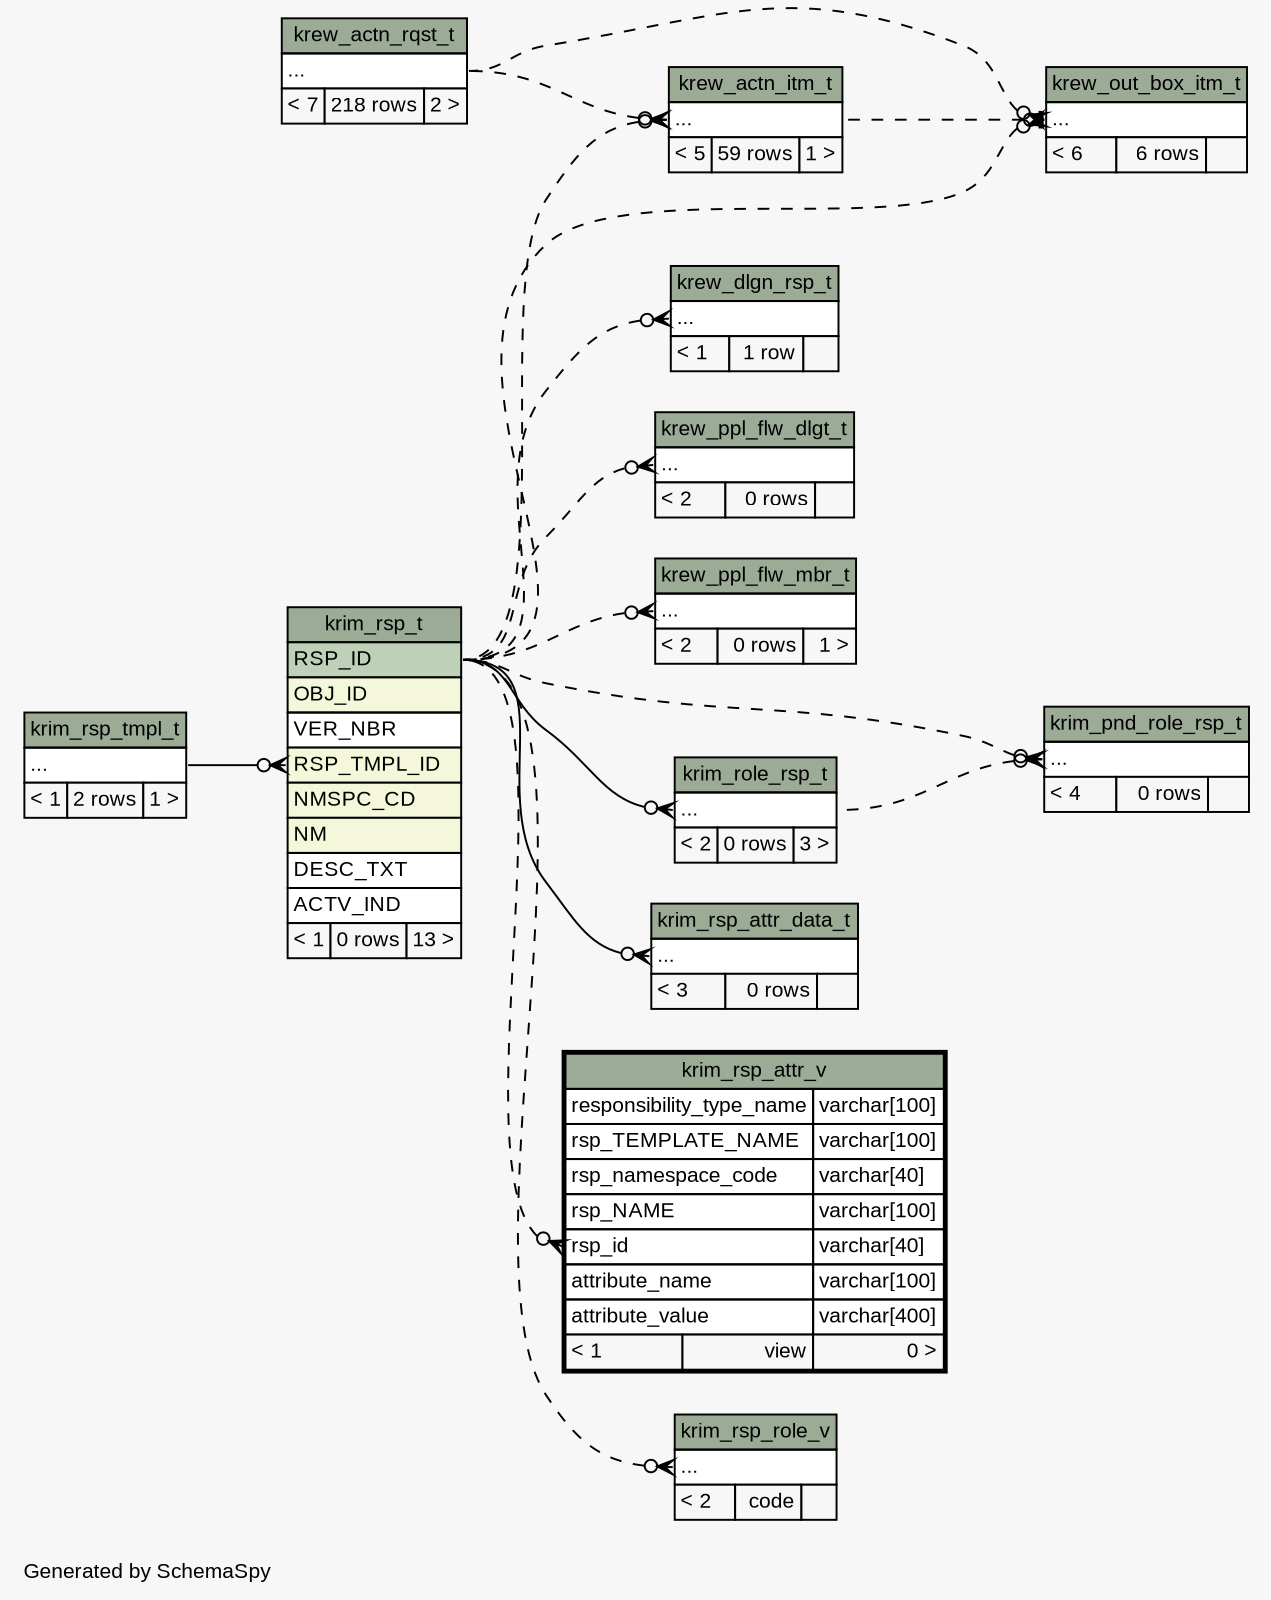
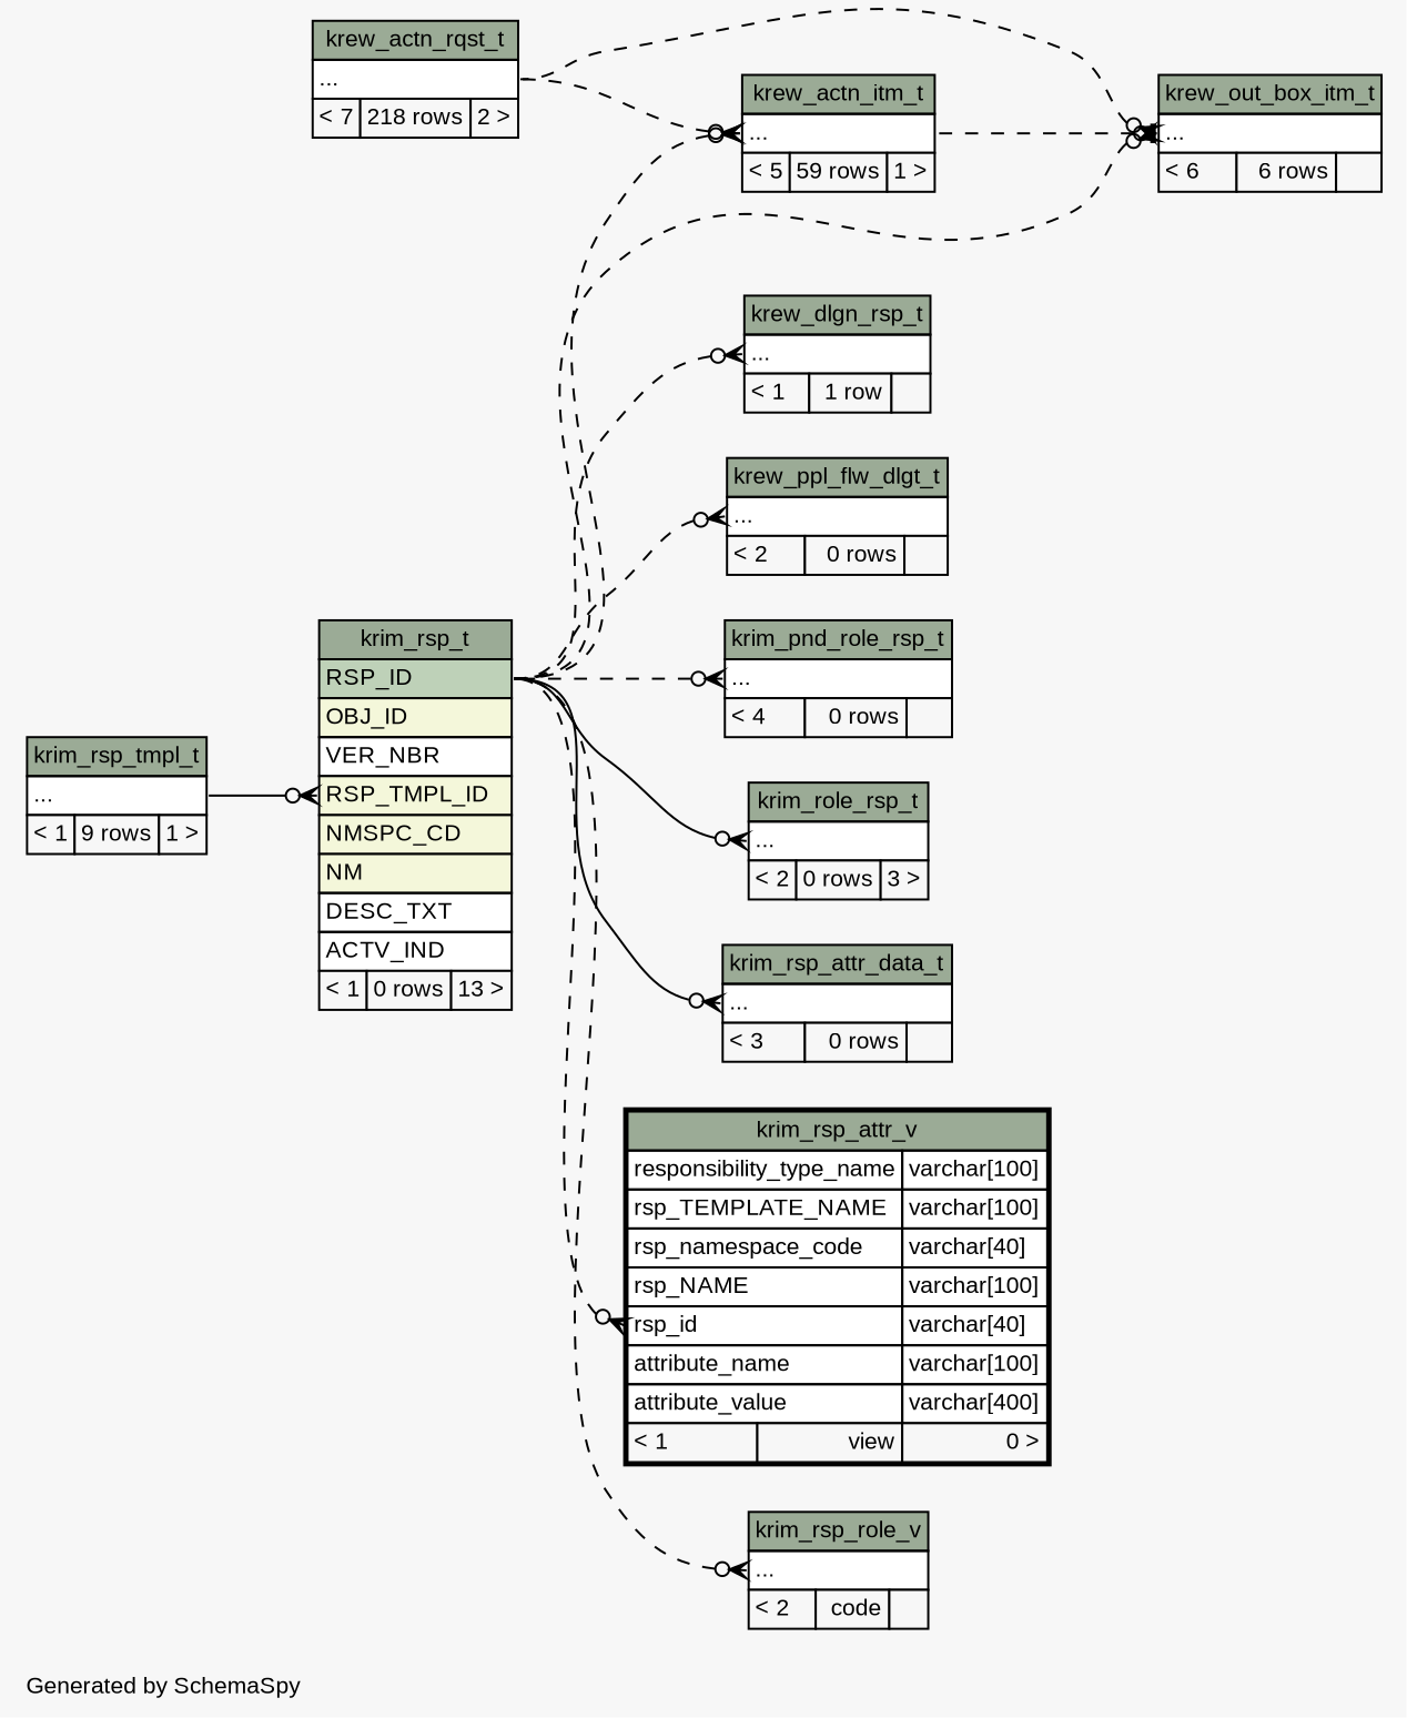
  digraph {
    bgcolor="#f7f7f7"
    fontname="Liberation Sans"
    fontsize=11
    label="\nGenerated by SchemaSpy"
    labeljust=l
    nodesep=0.18
    rankdir=RL
    ranksep=0.46
    node [fontname="Liberation Sans" fontsize=11 shape=plaintext]
    edge [arrowhead=none arrowsize=0.8 arrowtail=crowodot dir=back fontname="Liberation Sans" headport="RSP_ID:e" style=dashed tailport="elipses:w"]
    n1 [label=<     <TABLE BORDER="0" CELLBORDER="1" CELLSPACING="0" BGCOLOR="#ffffff">       <TR><TD COLSPAN="3" BGCOLOR="#9bab96" ALIGN="CENTER">krew_actn_itm_t</TD></TR>       <TR><TD PORT="elipses" COLSPAN="3" ALIGN="LEFT">...</TD></TR>       <TR><TD ALIGN="LEFT" BGCOLOR="#f7f7f7">&lt; 5</TD><TD ALIGN="RIGHT" BGCOLOR="#f7f7f7">59 rows</TD><TD ALIGN="RIGHT" BGCOLOR="#f7f7f7">1 &gt;</TD></TR>     </TABLE>>]
    n2 [label=<     <TABLE BORDER="0" CELLBORDER="1" CELLSPACING="0" BGCOLOR="#ffffff">       <TR><TD COLSPAN="3" BGCOLOR="#9bab96" ALIGN="CENTER">krew_actn_rqst_t</TD></TR>       <TR><TD PORT="elipses" COLSPAN="3" ALIGN="LEFT">...</TD></TR>       <TR><TD ALIGN="LEFT" BGCOLOR="#f7f7f7">&lt; 7</TD><TD ALIGN="RIGHT" BGCOLOR="#f7f7f7">218 rows</TD><TD ALIGN="RIGHT" BGCOLOR="#f7f7f7">2 &gt;</TD></TR>     </TABLE>>]
    n3 [label=<     <TABLE BORDER="0" CELLBORDER="1" CELLSPACING="0" BGCOLOR="#ffffff">       <TR><TD COLSPAN="3" BGCOLOR="#9bab96" ALIGN="CENTER">krim_rsp_t</TD></TR>       <TR><TD PORT="RSP_ID" COLSPAN="3" BGCOLOR="#bed1b8" ALIGN="LEFT">RSP_ID</TD></TR>       <TR><TD PORT="OBJ_ID" COLSPAN="3" BGCOLOR="#f4f7da" ALIGN="LEFT">OBJ_ID</TD></TR>       <TR><TD PORT="VER_NBR" COLSPAN="3" ALIGN="LEFT">VER_NBR</TD></TR>       <TR><TD PORT="RSP_TMPL_ID" COLSPAN="3" BGCOLOR="#f4f7da" ALIGN="LEFT">RSP_TMPL_ID</TD></TR>       <TR><TD PORT="NMSPC_CD" COLSPAN="3" BGCOLOR="#f4f7da" ALIGN="LEFT">NMSPC_CD</TD></TR>       <TR><TD PORT="NM" COLSPAN="3" BGCOLOR="#f4f7da" ALIGN="LEFT">NM</TD></TR>       <TR><TD PORT="DESC_TXT" COLSPAN="3" ALIGN="LEFT">DESC_TXT</TD></TR>       <TR><TD PORT="ACTV_IND" COLSPAN="3" ALIGN="LEFT">ACTV_IND</TD></TR>       <TR><TD ALIGN="LEFT" BGCOLOR="#f7f7f7">&lt; 1</TD><TD ALIGN="RIGHT" BGCOLOR="#f7f7f7">0 rows</TD><TD ALIGN="RIGHT" BGCOLOR="#f7f7f7">13 &gt;</TD></TR>     </TABLE>>]
-   n4 [label=<     <TABLE BORDER="0" CELLBORDER="1" CELLSPACING="0" BGCOLOR="#ffffff">       <TR><TD COLSPAN="3" BGCOLOR="#9bab96" ALIGN="CENTER">krim_rsp_tmpl_t</TD></TR>       <TR><TD PORT="elipses" COLSPAN="3" ALIGN="LEFT">...</TD></TR>       <TR><TD ALIGN="LEFT" BGCOLOR="#f7f7f7">&lt; 1</TD><TD ALIGN="RIGHT" BGCOLOR="#f7f7f7">2 rows</TD><TD ALIGN="RIGHT" BGCOLOR="#f7f7f7">1 &gt;</TD></TR>     </TABLE>>]
+   n4 [label=<     <TABLE BORDER="0" CELLBORDER="1" CELLSPACING="0" BGCOLOR="#ffffff">       <TR><TD COLSPAN="3" BGCOLOR="#9bab96" ALIGN="CENTER">krim_rsp_tmpl_t</TD></TR>       <TR><TD PORT="elipses" COLSPAN="3" ALIGN="LEFT">...</TD></TR>       <TR><TD ALIGN="LEFT" BGCOLOR="#f7f7f7">&lt; 1</TD><TD ALIGN="RIGHT" BGCOLOR="#f7f7f7">9 rows</TD><TD ALIGN="RIGHT" BGCOLOR="#f7f7f7">1 &gt;</TD></TR>     </TABLE>>]
    n5 [label=<     <TABLE BORDER="0" CELLBORDER="1" CELLSPACING="0" BGCOLOR="#ffffff">       <TR><TD COLSPAN="3" BGCOLOR="#9bab96" ALIGN="CENTER">krew_dlgn_rsp_t</TD></TR>       <TR><TD PORT="elipses" COLSPAN="3" ALIGN="LEFT">...</TD></TR>       <TR><TD ALIGN="LEFT" BGCOLOR="#f7f7f7">&lt; 1</TD><TD ALIGN="RIGHT" BGCOLOR="#f7f7f7">1 row</TD><TD ALIGN="RIGHT" BGCOLOR="#f7f7f7">  </TD></TR>     </TABLE>>]
    n6 [label=<     <TABLE BORDER="0" CELLBORDER="1" CELLSPACING="0" BGCOLOR="#ffffff">       <TR><TD COLSPAN="3" BGCOLOR="#9bab96" ALIGN="CENTER">krew_out_box_itm_t</TD></TR>       <TR><TD PORT="elipses" COLSPAN="3" ALIGN="LEFT">...</TD></TR>       <TR><TD ALIGN="LEFT" BGCOLOR="#f7f7f7">&lt; 6</TD><TD ALIGN="RIGHT" BGCOLOR="#f7f7f7">6 rows</TD><TD ALIGN="RIGHT" BGCOLOR="#f7f7f7">  </TD></TR>     </TABLE>>]
    n7 [label=<     <TABLE BORDER="0" CELLBORDER="1" CELLSPACING="0" BGCOLOR="#ffffff">       <TR><TD COLSPAN="3" BGCOLOR="#9bab96" ALIGN="CENTER">krew_ppl_flw_dlgt_t</TD></TR>       <TR><TD PORT="elipses" COLSPAN="3" ALIGN="LEFT">...</TD></TR>       <TR><TD ALIGN="LEFT" BGCOLOR="#f7f7f7">&lt; 2</TD><TD ALIGN="RIGHT" BGCOLOR="#f7f7f7">0 rows</TD><TD ALIGN="RIGHT" BGCOLOR="#f7f7f7">  </TD></TR>     </TABLE>>]
-   n8 [label=<     <TABLE BORDER="0" CELLBORDER="1" CELLSPACING="0" BGCOLOR="#ffffff">       <TR><TD COLSPAN="3" BGCOLOR="#9bab96" ALIGN="CENTER">krew_ppl_flw_mbr_t</TD></TR>       <TR><TD PORT="elipses" COLSPAN="3" ALIGN="LEFT">...</TD></TR>       <TR><TD ALIGN="LEFT" BGCOLOR="#f7f7f7">&lt; 2</TD><TD ALIGN="RIGHT" BGCOLOR="#f7f7f7">0 rows</TD><TD ALIGN="RIGHT" BGCOLOR="#f7f7f7">1 &gt;</TD></TR>     </TABLE>>]
    n9 [label=<     <TABLE BORDER="0" CELLBORDER="1" CELLSPACING="0" BGCOLOR="#ffffff">       <TR><TD COLSPAN="3" BGCOLOR="#9bab96" ALIGN="CENTER">krim_pnd_role_rsp_t</TD></TR>       <TR><TD PORT="elipses" COLSPAN="3" ALIGN="LEFT">...</TD></TR>       <TR><TD ALIGN="LEFT" BGCOLOR="#f7f7f7">&lt; 4</TD><TD ALIGN="RIGHT" BGCOLOR="#f7f7f7">0 rows</TD><TD ALIGN="RIGHT" BGCOLOR="#f7f7f7">  </TD></TR>     </TABLE>>]
    n10 [label=<     <TABLE BORDER="0" CELLBORDER="1" CELLSPACING="0" BGCOLOR="#ffffff">       <TR><TD COLSPAN="3" BGCOLOR="#9bab96" ALIGN="CENTER">krim_role_rsp_t</TD></TR>       <TR><TD PORT="elipses" COLSPAN="3" ALIGN="LEFT">...</TD></TR>       <TR><TD ALIGN="LEFT" BGCOLOR="#f7f7f7">&lt; 2</TD><TD ALIGN="RIGHT" BGCOLOR="#f7f7f7">0 rows</TD><TD ALIGN="RIGHT" BGCOLOR="#f7f7f7">3 &gt;</TD></TR>     </TABLE>>]
    n11 [label=<     <TABLE BORDER="0" CELLBORDER="1" CELLSPACING="0" BGCOLOR="#ffffff">       <TR><TD COLSPAN="3" BGCOLOR="#9bab96" ALIGN="CENTER">krim_rsp_attr_data_t</TD></TR>       <TR><TD PORT="elipses" COLSPAN="3" ALIGN="LEFT">...</TD></TR>       <TR><TD ALIGN="LEFT" BGCOLOR="#f7f7f7">&lt; 3</TD><TD ALIGN="RIGHT" BGCOLOR="#f7f7f7">0 rows</TD><TD ALIGN="RIGHT" BGCOLOR="#f7f7f7">  </TD></TR>     </TABLE>>]
    n12 [label=<     <TABLE BORDER="2" CELLBORDER="1" CELLSPACING="0" BGCOLOR="#ffffff">       <TR><TD COLSPAN="3" BGCOLOR="#9bab96" ALIGN="CENTER">krim_rsp_attr_v</TD></TR>       <TR><TD PORT="responsibility_type_name" COLSPAN="2" ALIGN="LEFT">responsibility_type_name</TD><TD PORT="responsibility_type_name.type" ALIGN="LEFT">varchar[100]</TD></TR>       <TR><TD PORT="rsp_TEMPLATE_NAME" COLSPAN="2" ALIGN="LEFT">rsp_TEMPLATE_NAME</TD><TD PORT="rsp_TEMPLATE_NAME.type" ALIGN="LEFT">varchar[100]</TD></TR>       <TR><TD PORT="rsp_namespace_code" COLSPAN="2" ALIGN="LEFT">rsp_namespace_code</TD><TD PORT="rsp_namespace_code.type" ALIGN="LEFT">varchar[40]</TD></TR>       <TR><TD PORT="rsp_NAME" COLSPAN="2" ALIGN="LEFT">rsp_NAME</TD><TD PORT="rsp_NAME.type" ALIGN="LEFT">varchar[100]</TD></TR>       <TR><TD PORT="rsp_id" COLSPAN="2" ALIGN="LEFT">rsp_id</TD><TD PORT="rsp_id.type" ALIGN="LEFT">varchar[40]</TD></TR>       <TR><TD PORT="attribute_name" COLSPAN="2" ALIGN="LEFT">attribute_name</TD><TD PORT="attribute_name.type" ALIGN="LEFT">varchar[100]</TD></TR>       <TR><TD PORT="attribute_value" COLSPAN="2" ALIGN="LEFT">attribute_value</TD><TD PORT="attribute_value.type" ALIGN="LEFT">varchar[400]</TD></TR>       <TR><TD ALIGN="LEFT" BGCOLOR="#f7f7f7">&lt; 1</TD><TD ALIGN="RIGHT" BGCOLOR="#f7f7f7">view</TD><TD ALIGN="RIGHT" BGCOLOR="#f7f7f7">0 &gt;</TD></TR>     </TABLE>>]
    n13 [label=<     <TABLE BORDER="0" CELLBORDER="1" CELLSPACING="0" BGCOLOR="#ffffff">       <TR><TD COLSPAN="3" BGCOLOR="#9bab96" ALIGN="CENTER">krim_rsp_role_v</TD></TR>       <TR><TD PORT="elipses" COLSPAN="3" ALIGN="LEFT">...</TD></TR>       <TR><TD ALIGN="LEFT" BGCOLOR="#f7f7f7">&lt; 2</TD><TD ALIGN="RIGHT" BGCOLOR="#f7f7f7">code</TD><TD ALIGN="RIGHT" BGCOLOR="#f7f7f7">  </TD></TR>     </TABLE>>]
    n1 -> n2 [headport="elipses:e"]
    n1 -> n3
    n3 -> n4 [headport="elipses:e" tailport="RSP_TMPL_ID:w" style=""]
    n5 -> n3
    n6 -> n1 [arrowtail=teeodot headport="elipses:e"]
    n6 -> n2 [headport="elipses:e"]
    n6 -> n3
    n7 -> n3
-   n8 -> n3
    n9 -> n3
-   n9 -> n10 [headport="elipses:e"]
    n10 -> n3 [style=""]
    n11 -> n3 [style=""]
    n12 -> n3 [tailport="rsp_id:w"]
    n13 -> n3
  }
